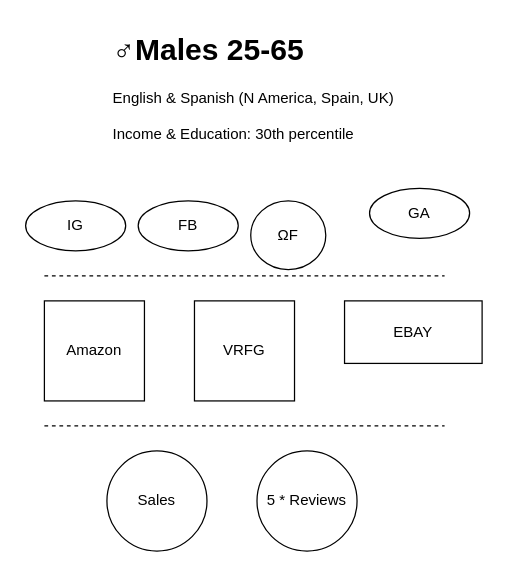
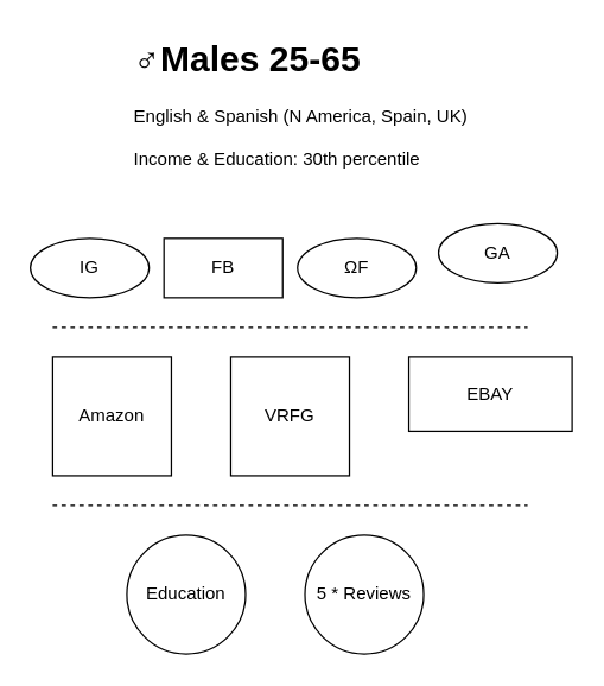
  <mxCell id="0" />
  <mxCell id="1" parent="0" />
  <mxCell id="2" value="&lt;h1&gt;♂Males 25-65&lt;/h1&gt;&lt;div&gt;English &amp;amp; Spanish (&lt;span&gt;N America, Spain, UK)&lt;/span&gt;&lt;/div&gt;&lt;div&gt;&lt;span&gt;&lt;br&gt;&lt;/span&gt;&lt;/div&gt;&lt;div&gt;&lt;span&gt;Income &amp;amp; Education: 30th percentile&lt;/span&gt;&lt;/div&gt;" style="text;html=1;strokeColor=none;fillColor=none;spacing=5;spacingTop=-20;whiteSpace=wrap;overflow=hidden;rounded=0;" parent="1" vertex="1"><mxGeometry x="85" y="20" width="240" height="120" as="geometry" /></mxCell>
  <mxCell id="3" value="Amazon" style="whiteSpace=wrap;html=1;aspect=fixed;" parent="1" vertex="1"><mxGeometry x="35" y="240" width="80" height="80" as="geometry" /></mxCell>
  <mxCell id="4" value="VRFG" style="whiteSpace=wrap;html=1;aspect=fixed;" parent="1" vertex="1"><mxGeometry x="155" y="240" width="80" height="80" as="geometry" /></mxCell>
- <mxCell id="5" value="Sales" style="ellipse;whiteSpace=wrap;html=1;aspect=fixed;" parent="1" vertex="1"><mxGeometry x="85" y="360" width="80" height="80" as="geometry" /></mxCell>
+ <mxCell id="5" value="Education" style="ellipse;whiteSpace=wrap;html=1;aspect=fixed;" parent="1" vertex="1"><mxGeometry x="85" y="360" width="80" height="80" as="geometry" /></mxCell>
  <mxCell id="6" value="5 * Reviews" style="ellipse;whiteSpace=wrap;html=1;aspect=fixed;" parent="1" vertex="1"><mxGeometry x="205" y="360" width="80" height="80" as="geometry" /></mxCell>
  <mxCell id="7" value="EBAY" style="whiteSpace=wrap;html=1;aspect=fixed;" parent="1" vertex="1"><mxGeometry x="275" y="240" width="110" height="50" as="geometry" /></mxCell>
  <mxCell id="8" value="" style="endArrow=none;dashed=1;html=1;" parent="1" edge="1"><mxGeometry width="50" height="50" relative="1" as="geometry"><mxPoint x="35" y="340" as="sourcePoint" /><mxPoint x="355" y="340" as="targetPoint" /></mxGeometry></mxCell>
  <mxCell id="9" value="" style="endArrow=none;dashed=1;html=1;" parent="1" edge="1"><mxGeometry width="50" height="50" relative="1" as="geometry"><mxPoint x="35" y="220" as="sourcePoint" /><mxPoint x="355" y="220" as="targetPoint" /></mxGeometry></mxCell>
  <mxCell id="10" value="IG" style="ellipse;whiteSpace=wrap;html=1;" parent="1" vertex="1"><mxGeometry x="20" y="160" width="80" height="40" as="geometry" /></mxCell>
- <mxCell id="11" value="FB" style="ellipse;whiteSpace=wrap;html=1;" parent="1" vertex="1"><mxGeometry x="110" y="160" width="80" height="40" as="geometry" /></mxCell>
- <mxCell id="12" value="ΩF" style="ellipse;whiteSpace=wrap;html=1;" parent="1" vertex="1"><mxGeometry x="200" y="160" width="60" height="55" as="geometry" /></mxCell>
+ <mxCell id="11" value="FB" style="whiteSpace=wrap;html=1;rounded=0;" parent="1" vertex="1"><mxGeometry x="110" y="160" width="80" height="40" as="geometry" /></mxCell>
+ <mxCell id="12" value="ΩF" style="ellipse;whiteSpace=wrap;html=1;" parent="1" vertex="1"><mxGeometry x="200" y="160" width="80" height="40" as="geometry" /></mxCell>
  <mxCell id="13" value="GA" style="ellipse;whiteSpace=wrap;html=1;" parent="1" vertex="1"><mxGeometry x="295" y="150" width="80" height="40" as="geometry" /></mxCell>
